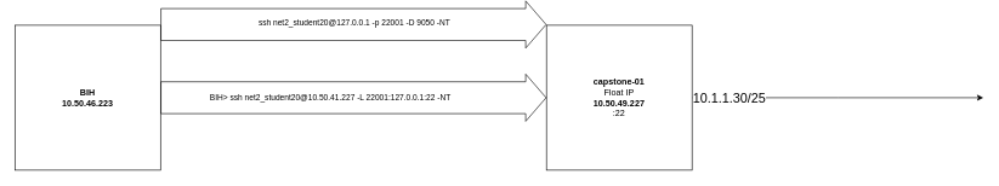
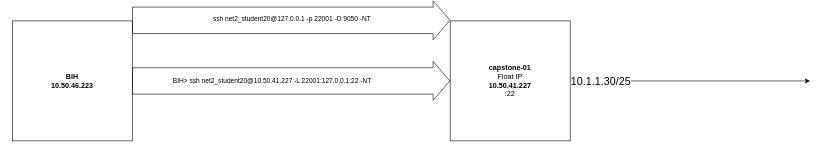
  <mxCell id="0" />
  <mxCell id="1" parent="0" />
  <mxCell id="2" value="&lt;div&gt;&lt;b&gt;BIH&lt;/b&gt;&lt;/div&gt;&lt;b&gt;10.50.46.223&lt;/b&gt;" style="whiteSpace=wrap;html=1;aspect=fixed;" vertex="1" parent="1"><mxGeometry x="20" y="21" width="200" height="200" as="geometry" /></mxCell>
  <mxCell id="3" style="edgeStyle=orthogonalEdgeStyle;rounded=0;orthogonalLoop=1;jettySize=auto;html=1;" edge="1" parent="1" source="5"><mxGeometry relative="1" as="geometry"><mxPoint x="1350" y="121" as="targetPoint" /></mxGeometry></mxCell>
  <mxCell id="4" value="&lt;font style=&quot;font-size: 18px;&quot;&gt;10.1.1.30/25&lt;/font&gt;" style="edgeLabel;html=1;align=center;verticalAlign=middle;resizable=0;points=[];" vertex="1" connectable="0" parent="3"><mxGeometry x="-0.855" relative="1" as="geometry"><mxPoint x="21" as="offset" /></mxGeometry></mxCell>
- <mxCell id="5" value="&lt;div&gt;&lt;b&gt;capstone-01&lt;/b&gt;&lt;br&gt;&lt;/div&gt;&lt;div&gt;Float IP&lt;br&gt;&lt;/div&gt;&lt;div&gt;&lt;b&gt;10.50.49.227&lt;/b&gt;&lt;/div&gt;&lt;div&gt;:22&lt;br&gt;&lt;/div&gt;" style="whiteSpace=wrap;html=1;aspect=fixed;" vertex="1" parent="1"><mxGeometry x="750" y="21" width="200" height="200" as="geometry" /></mxCell>
+ <mxCell id="5" value="&lt;div&gt;&lt;b&gt;capstone-01&lt;/b&gt;&lt;br&gt;&lt;/div&gt;&lt;div&gt;Float IP&lt;br&gt;&lt;/div&gt;&lt;div&gt;&lt;b&gt;10.50.41.227&lt;/b&gt;&lt;/div&gt;&lt;div&gt;:22&lt;br&gt;&lt;/div&gt;" style="whiteSpace=wrap;html=1;aspect=fixed;" vertex="1" parent="1"><mxGeometry x="750" y="21" width="200" height="200" as="geometry" /></mxCell>
  <mxCell id="6" value="" style="shape=flexArrow;endArrow=classic;html=1;rounded=0;entryX=0;entryY=0.5;entryDx=0;entryDy=0;exitX=1;exitY=0.5;exitDx=0;exitDy=0;width=44;endSize=9;" edge="1" parent="1" source="2" target="5"><mxGeometry width="50" height="50" relative="1" as="geometry"><mxPoint x="600" y="-29" as="sourcePoint" /><mxPoint x="650" y="-79" as="targetPoint" /></mxGeometry></mxCell>
  <mxCell id="7" value="BIH&amp;gt; ssh net2_student20@10.50.41.227 -L 22001:127.0.0.1:22 -NT" style="edgeLabel;html=1;align=center;verticalAlign=middle;resizable=0;points=[];" vertex="1" connectable="0" parent="6"><mxGeometry x="-0.125" y="1" relative="1" as="geometry"><mxPoint as="offset" /></mxGeometry></mxCell>
  <mxCell id="8" value="" style="shape=flexArrow;endArrow=classic;html=1;rounded=0;entryX=0;entryY=0.5;entryDx=0;entryDy=0;exitX=1;exitY=0.5;exitDx=0;exitDy=0;width=44;endSize=9;" edge="1" parent="1"><mxGeometry width="50" height="50" relative="1" as="geometry"><mxPoint x="220" y="20" as="sourcePoint" /><mxPoint x="750" y="20" as="targetPoint" /></mxGeometry></mxCell>
  <mxCell id="9" value="ssh net2_student20@127.0.0.1 -p 22001 -D 9050 -NT" style="edgeLabel;html=1;align=center;verticalAlign=middle;resizable=0;points=[];" vertex="1" connectable="0" parent="8"><mxGeometry y="3" relative="1" as="geometry"><mxPoint as="offset" /></mxGeometry></mxCell>
